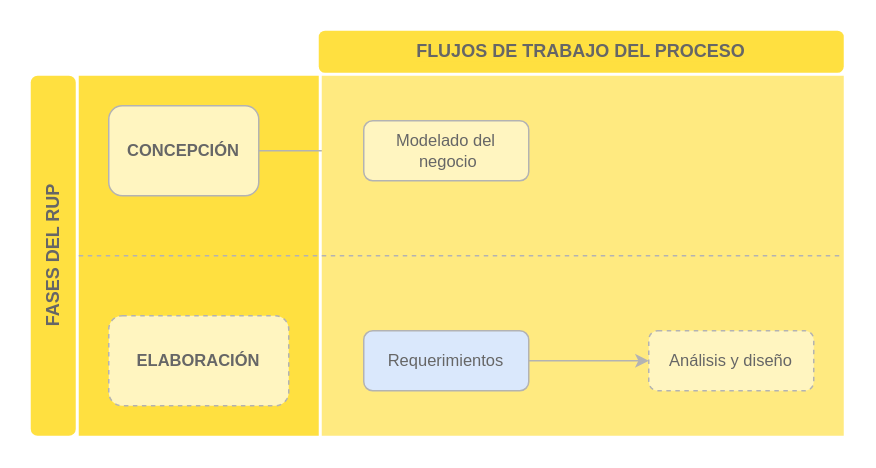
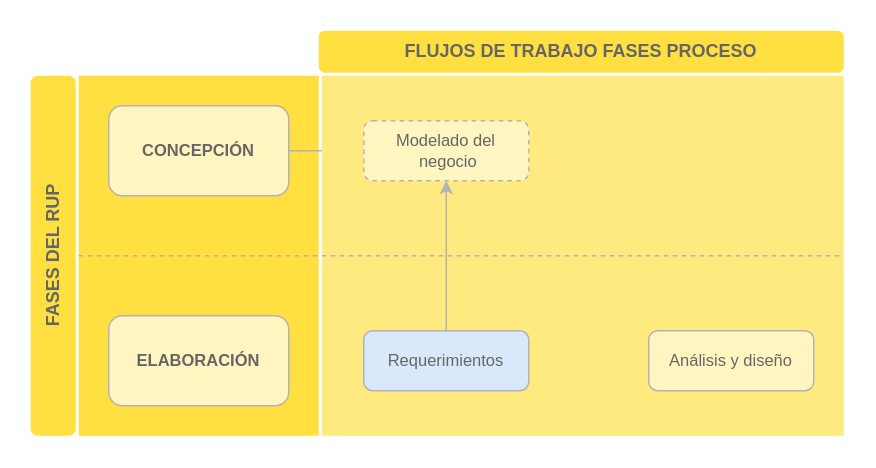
  <mxCell id="0" />
  <mxCell id="1" parent="0" />
  <mxCell id="2" value="" style="rounded=0;whiteSpace=wrap;html=1;fillColor=#FFE040;strokeColor=none;" vertex="1" parent="1"><mxGeometry x="52" y="50" width="160" height="240" as="geometry" /></mxCell>
  <mxCell id="3" value="" style="edgeStyle=orthogonalEdgeStyle;rounded=0;orthogonalLoop=1;jettySize=auto;html=1;strokeColor=#B3B3B3;" edge="1" parent="1" source="4" target="7"><mxGeometry relative="1" as="geometry" /></mxCell>
- <mxCell id="4" value="CONCEPCIÓN" style="rounded=1;whiteSpace=wrap;html=1;fillColor=#FFF5C0;strokeColor=#B3B3B3;fontSize=11;fontColor=#666666;fontStyle=1" vertex="1" parent="1"><mxGeometry x="72" y="70" width="100" height="60" as="geometry" /></mxCell>
- <mxCell id="5" value="ELABORACIÓN" style="rounded=1;whiteSpace=wrap;html=1;fillColor=#FFF5C0;strokeColor=#B3B3B3;fontSize=11;fontColor=#666666;fontStyle=1;dashed=1;" vertex="1" parent="1"><mxGeometry x="72" y="210" width="120" height="60" as="geometry" /></mxCell>
+ <mxCell id="4" value="CONCEPCIÓN" style="rounded=1;whiteSpace=wrap;html=1;fillColor=#FFF5C0;strokeColor=#B3B3B3;fontSize=11;fontColor=#666666;fontStyle=1" vertex="1" parent="1"><mxGeometry x="72" y="70" width="120" height="60" as="geometry" /></mxCell>
+ <mxCell id="5" value="ELABORACIÓN" style="rounded=1;whiteSpace=wrap;html=1;fillColor=#FFF5C0;strokeColor=#B3B3B3;fontSize=11;fontColor=#666666;fontStyle=1" vertex="1" parent="1"><mxGeometry x="72" y="210" width="120" height="60" as="geometry" /></mxCell>
  <mxCell id="6" value="" style="rounded=0;whiteSpace=wrap;html=1;fillColor=#FFEA80;strokeColor=none;" vertex="1" parent="1"><mxGeometry x="214" y="50" width="348" height="240" as="geometry" /></mxCell>
- <mxCell id="7" value="Modelado del&lt;br&gt;&amp;nbsp;negocio" style="rounded=1;whiteSpace=wrap;html=1;fillColor=#FFF5C0;strokeColor=#B3B3B3;fontSize=11;fontColor=#666666;" vertex="1" parent="1"><mxGeometry x="242" y="80" width="110" height="40" as="geometry" /></mxCell>
- <mxCell id="8" value="" style="edgeStyle=orthogonalEdgeStyle;rounded=0;orthogonalLoop=1;jettySize=auto;html=1;strokeColor=#B3B3B3;" edge="1" parent="1" source="9" target="10"><mxGeometry relative="1" as="geometry" /></mxCell>
+ <mxCell id="7" value="Modelado del&lt;br&gt;&amp;nbsp;negocio" style="rounded=1;whiteSpace=wrap;html=1;fillColor=#FFF5C0;strokeColor=#B3B3B3;fontSize=11;fontColor=#666666;dashed=1;" vertex="1" parent="1"><mxGeometry x="242" y="80" width="110" height="40" as="geometry" /></mxCell>
+ <mxCell id="8" value="" style="edgeStyle=orthogonalEdgeStyle;rounded=0;orthogonalLoop=1;jettySize=auto;html=1;strokeColor=#B3B3B3;" edge="1" parent="1" source="9" target="7"><mxGeometry relative="1" as="geometry" /></mxCell>
  <mxCell id="9" value="Requerimientos" style="rounded=1;whiteSpace=wrap;html=1;fillColor=#dae8fc;strokeColor=#B3B3B3;fontSize=11;fontColor=#666666;" vertex="1" parent="1"><mxGeometry x="242" y="220" width="110" height="40" as="geometry" /></mxCell>
- <mxCell id="10" value="Análisis y diseño" style="rounded=1;whiteSpace=wrap;html=1;fillColor=#FFF5C0;strokeColor=#B3B3B3;fontSize=11;fontColor=#666666;dashed=1;" vertex="1" parent="1"><mxGeometry x="432" y="220" width="110" height="40" as="geometry" /></mxCell>
+ <mxCell id="10" value="Análisis y diseño" style="rounded=1;whiteSpace=wrap;html=1;fillColor=#FFF5C0;strokeColor=#B3B3B3;fontSize=11;fontColor=#666666;" vertex="1" parent="1"><mxGeometry x="432" y="220" width="110" height="40" as="geometry" /></mxCell>
  <mxCell id="11" value="" style="endArrow=none;dashed=1;html=1;exitX=0;exitY=0.5;exitDx=0;exitDy=0;entryX=1;entryY=0.5;entryDx=0;entryDy=0;strokeColor=#B3B3B3;" edge="1" parent="1" source="2" target="6"><mxGeometry width="50" height="50" relative="1" as="geometry"><mxPoint x="62" y="160" as="sourcePoint" /><mxPoint x="112" y="110" as="targetPoint" /></mxGeometry></mxCell>
  <mxCell id="12" value="FASES DEL RUP" style="rounded=1;whiteSpace=wrap;html=1;fillColor=#FFE040;strokeColor=none;fontStyle=1;horizontal=0;fontColor=#666666;" vertex="1" parent="1"><mxGeometry x="20" y="50" width="30" height="240" as="geometry" /></mxCell>
- <mxCell id="13" value="&lt;span style=&quot;background-color: rgb(255 , 224 , 64)&quot;&gt;FLUJOS DE TRABAJO DEL PROCESO&lt;/span&gt;" style="rounded=1;whiteSpace=wrap;html=1;fillColor=#FFE040;strokeColor=none;fontStyle=1;fontColor=#666666;" vertex="1" parent="1"><mxGeometry x="212" y="20" width="350" height="28" as="geometry" /></mxCell>
+ <mxCell id="13" value="&lt;span style=&quot;background-color: rgb(255 , 224 , 64)&quot;&gt;FLUJOS DE TRABAJO FASES PROCESO&lt;/span&gt;" style="rounded=1;whiteSpace=wrap;html=1;fillColor=#FFE040;strokeColor=none;fontStyle=1;fontColor=#666666;" vertex="1" parent="1"><mxGeometry x="212" y="20" width="350" height="28" as="geometry" /></mxCell>
